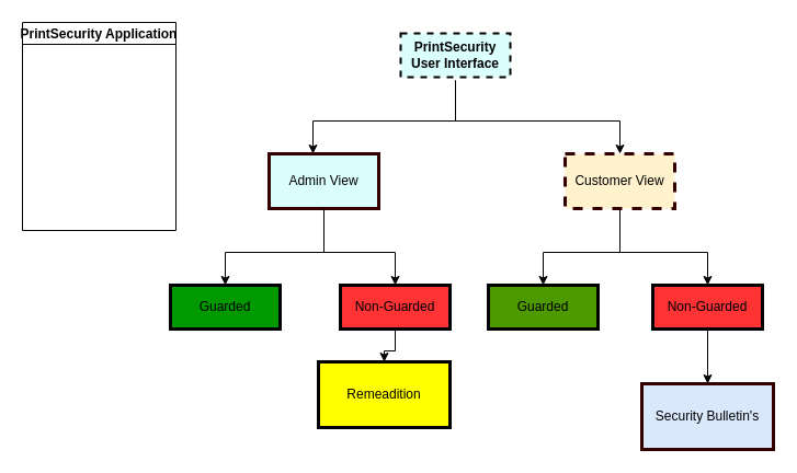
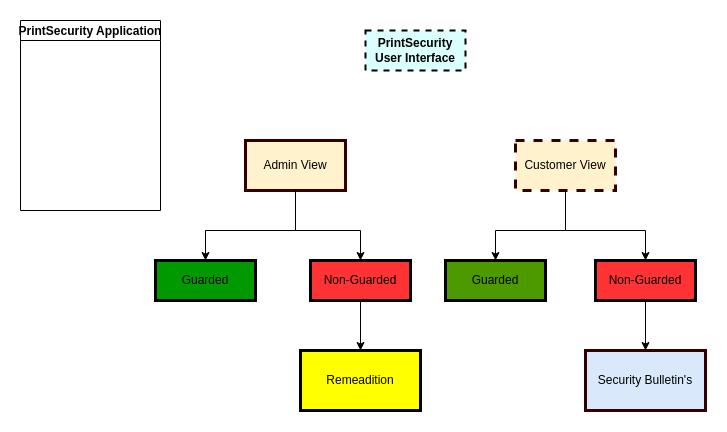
  <mxCell id="0" />
  <mxCell id="1" parent="0" />
  <mxCell id="2" value="PrintSecurity Application" style="swimlane;startSize=20;horizontal=1;childLayout=treeLayout;horizontalTree=0;resizable=0;containerType=tree;" vertex="1" parent="1"><mxGeometry x="20" y="20" width="140" height="190" as="geometry" /></mxCell>
  <mxCell id="3" style="edgeStyle=orthogonalEdgeStyle;rounded=0;orthogonalLoop=1;jettySize=auto;html=1;exitX=0.5;exitY=1;exitDx=0;exitDy=0;entryX=0.5;entryY=0;entryDx=0;entryDy=0;" edge="1" parent="1" source="10" target="11"><mxGeometry relative="1" as="geometry"><mxPoint x="285" y="210" as="targetPoint" /><Array as="points"><mxPoint x="295" y="230" /><mxPoint x="205" y="230" /></Array></mxGeometry></mxCell>
  <mxCell id="4" style="edgeStyle=orthogonalEdgeStyle;rounded=0;orthogonalLoop=1;jettySize=auto;html=1;exitX=0.5;exitY=1;exitDx=0;exitDy=0;entryX=0.5;entryY=0;entryDx=0;entryDy=0;" edge="1" parent="1" source="6" target="14"><mxGeometry relative="1" as="geometry"><mxPoint x="522.6" y="227.42" as="targetPoint" /><Array as="points"><mxPoint x="565" y="230" /><mxPoint x="495" y="230" /></Array></mxGeometry></mxCell>
  <mxCell id="5" style="edgeStyle=orthogonalEdgeStyle;rounded=0;orthogonalLoop=1;jettySize=auto;html=1;exitX=0.5;exitY=1;exitDx=0;exitDy=0;entryX=0.5;entryY=0;entryDx=0;entryDy=0;" edge="1" parent="1" source="6" target="16"><mxGeometry relative="1" as="geometry"><mxPoint x="665" y="230" as="targetPoint" /><Array as="points"><mxPoint x="565" y="230" /><mxPoint x="645" y="230" /></Array></mxGeometry></mxCell>
  <mxCell id="6" value="Customer View" style="whiteSpace=wrap;html=1;fillColor=#fff2cc;strokeColor=#330000;strokeWidth=3;dashed=1;" vertex="1" parent="1"><mxGeometry x="515" y="140" width="100" height="50" as="geometry" /></mxCell>
- <mxCell id="7" value="" style="edgeStyle=elbowEdgeStyle;elbow=vertical;html=1;rounded=0;" edge="1" parent="1" source="8" target="6"><mxGeometry relative="1" as="geometry"><Array as="points"><mxPoint x="485" y="110" /></Array></mxGeometry></mxCell>
  <mxCell id="8" value="&lt;b&gt;PrintSecurity User Interface&lt;/b&gt;" style="whiteSpace=wrap;html=1;strokeColor=default;strokeWidth=2;fillColor=#DBFFFD;perimeterSpacing=3;rounded=0;dashed=1;" vertex="1" parent="1"><mxGeometry x="365" y="30" width="100" height="40" as="geometry" /></mxCell>
- <mxCell id="9" value="" style="edgeStyle=elbowEdgeStyle;elbow=vertical;html=1;rounded=0;" edge="1" parent="1" source="8" target="10"><mxGeometry relative="1" as="geometry"><Array as="points"><mxPoint x="285" y="110" /><mxPoint x="245" y="90" /><mxPoint x="105" y="90" /></Array></mxGeometry></mxCell>
- <mxCell id="10" value="Admin View" style="whiteSpace=wrap;html=1;fillColor=#dbfffd;strokeColor=#330000;strokeWidth=3;" vertex="1" parent="1"><mxGeometry x="245" y="140" width="100" height="50" as="geometry" /></mxCell>
+ <mxCell id="10" value="Admin View" style="whiteSpace=wrap;html=1;fillColor=#fff2cc;strokeColor=#330000;strokeWidth=3;" vertex="1" parent="1"><mxGeometry x="245" y="140" width="100" height="50" as="geometry" /></mxCell>
  <mxCell id="11" value="Guarded" style="whiteSpace=wrap;html=1;strokeColor=default;fillColor=#009900;strokeWidth=3;" vertex="1" parent="1"><mxGeometry x="155" y="260" width="100" height="40" as="geometry" /></mxCell>
  <mxCell id="12" value="" style="edgeStyle=orthogonalEdgeStyle;rounded=0;orthogonalLoop=1;jettySize=auto;html=1;" edge="1" parent="1" source="13" target="18"><mxGeometry relative="1" as="geometry" /></mxCell>
  <mxCell id="13" value="Non-Guarded" style="whiteSpace=wrap;html=1;fillColor=#FF3333;strokeWidth=3;" vertex="1" parent="1"><mxGeometry x="310" y="260" width="100" height="40" as="geometry" /></mxCell>
  <mxCell id="14" value="Guarded" style="whiteSpace=wrap;html=1;fillColor=#4D9900;strokeWidth=3;" vertex="1" parent="1"><mxGeometry x="445" y="260" width="100" height="40" as="geometry" /></mxCell>
  <mxCell id="15" value="" style="edgeStyle=orthogonalEdgeStyle;rounded=0;orthogonalLoop=1;jettySize=auto;html=1;" edge="1" parent="1" source="16" target="19"><mxGeometry relative="1" as="geometry" /></mxCell>
  <mxCell id="16" value="Non-Guarded" style="whiteSpace=wrap;html=1;fillColor=#FF3333;strokeWidth=3;" vertex="1" parent="1"><mxGeometry x="595" y="260" width="100" height="40" as="geometry" /></mxCell>
  <mxCell id="17" style="edgeStyle=orthogonalEdgeStyle;rounded=0;orthogonalLoop=1;jettySize=auto;html=1;exitX=0.5;exitY=1;exitDx=0;exitDy=0;entryX=0.5;entryY=0;entryDx=0;entryDy=0;" edge="1" parent="1" target="13"><mxGeometry relative="1" as="geometry"><mxPoint x="295" y="190" as="sourcePoint" /><mxPoint x="395" y="270" as="targetPoint" /><Array as="points"><mxPoint x="295" y="230" /><mxPoint x="360" y="230" /></Array></mxGeometry></mxCell>
- <mxCell id="18" value="Remeadition" style="whiteSpace=wrap;html=1;rounded=0;shadow=0;glass=0;sketch=0;fillColor=#FFFF00;strokeWidth=3;" vertex="1" parent="1"><mxGeometry x="290" y="330" width="120" height="60" as="geometry" /></mxCell>
+ <mxCell id="18" value="Remeadition" style="whiteSpace=wrap;html=1;rounded=0;shadow=0;glass=0;sketch=0;fillColor=#FFFF00;strokeWidth=3;" vertex="1" parent="1"><mxGeometry x="300" y="350" width="120" height="60" as="geometry" /></mxCell>
  <mxCell id="19" value="Security Bulletin's" style="whiteSpace=wrap;html=1;fillColor=#dae8fc;strokeColor=#330000;strokeWidth=3;" vertex="1" parent="1"><mxGeometry x="585" y="350" width="120" height="60" as="geometry" /></mxCell>
